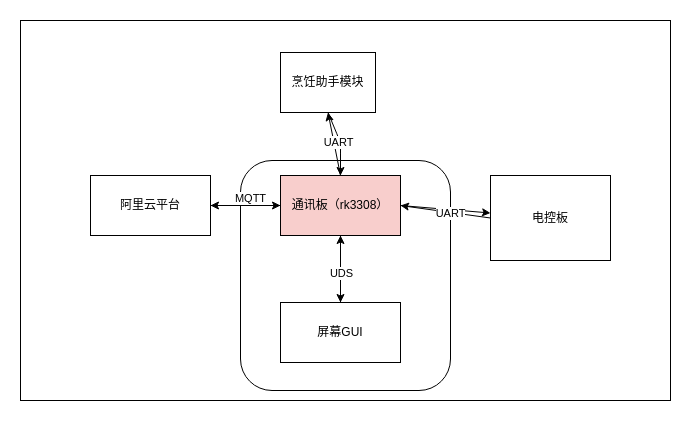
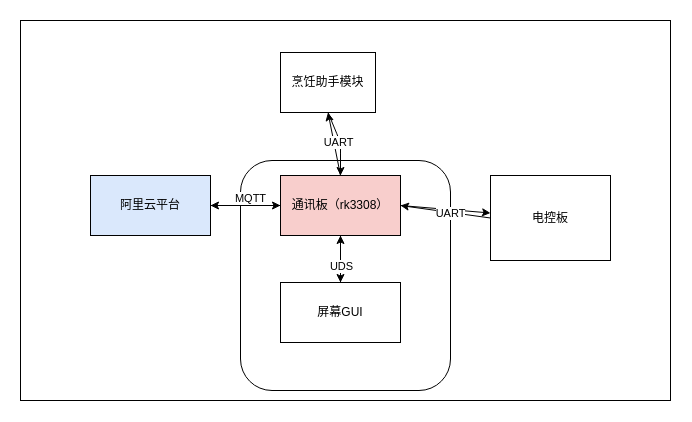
  <mxCell id="0" />
  <mxCell id="1" parent="0" />
  <mxCell id="2" value="" style="rounded=0;whiteSpace=wrap;html=1;fillColor=#FFFFFF;strokeColor=#000000;" parent="1" vertex="1"><mxGeometry x="20" y="20" width="650" height="380" as="geometry" /></mxCell>
  <mxCell id="3" value="" style="rounded=1;whiteSpace=wrap;html=1;fillColor=#FFFFFF;strokeColor=#000000;" vertex="1" parent="1"><mxGeometry x="240" y="160" width="210" height="230" as="geometry" /></mxCell>
  <mxCell id="4" style="edgeStyle=none;html=1;exitX=0.5;exitY=1;exitDx=0;exitDy=0;strokeColor=#000000;" parent="1" source="8" target="17" edge="1"><mxGeometry relative="1" as="geometry" /></mxCell>
  <mxCell id="5" style="edgeStyle=none;html=1;exitX=1;exitY=0.5;exitDx=0;exitDy=0;strokeColor=#000000;" parent="1" source="8" target="11" edge="1"><mxGeometry relative="1" as="geometry" /></mxCell>
  <mxCell id="6" style="edgeStyle=none;html=1;exitX=0.5;exitY=0;exitDx=0;exitDy=0;entryX=0.5;entryY=1;entryDx=0;entryDy=0;strokeColor=#000000;" parent="1" source="8" target="14" edge="1"><mxGeometry relative="1" as="geometry" /></mxCell>
  <mxCell id="7" style="edgeStyle=none;html=1;exitX=0;exitY=0.5;exitDx=0;exitDy=0;entryX=1;entryY=0.5;entryDx=0;entryDy=0;strokeColor=#000000;" parent="1" source="8" target="20" edge="1"><mxGeometry relative="1" as="geometry" /></mxCell>
  <mxCell id="8" value="通讯板（rk3308）" style="rounded=0;whiteSpace=wrap;html=1;strokeColor=#000000;fillColor=#f8cecc;fontColor=#000000;" parent="1" vertex="1"><mxGeometry x="280" y="175" width="120" height="60" as="geometry" /></mxCell>
  <mxCell id="9" style="edgeStyle=none;html=1;exitX=0;exitY=0.5;exitDx=0;exitDy=0;entryX=1;entryY=0.5;entryDx=0;entryDy=0;strokeColor=#000000;" parent="1" source="11" target="8" edge="1"><mxGeometry relative="1" as="geometry" /></mxCell>
  <mxCell id="10" value="UART" style="edgeLabel;html=1;align=center;verticalAlign=middle;resizable=0;points=[];" parent="9" vertex="1" connectable="0"><mxGeometry x="-0.218" relative="1" as="geometry"><mxPoint x="-5" as="offset" /></mxGeometry></mxCell>
  <mxCell id="11" value="电控板" style="rounded=0;whiteSpace=wrap;html=1;strokeColor=#000000;fillColor=#FFFFFF;fontColor=#000000;" parent="1" vertex="1"><mxGeometry x="490" y="175" width="120" height="85" as="geometry" /></mxCell>
  <mxCell id="12" style="edgeStyle=none;html=1;exitX=0.5;exitY=1;exitDx=0;exitDy=0;strokeColor=#000000;" parent="1" source="14" target="8" edge="1"><mxGeometry relative="1" as="geometry"><Array as="points"><mxPoint x="340" y="142" /><mxPoint x="340" y="152" /></Array></mxGeometry></mxCell>
  <mxCell id="13" value="UART" style="edgeLabel;html=1;align=center;verticalAlign=middle;resizable=0;points=[];" parent="12" vertex="1" connectable="0"><mxGeometry x="-0.237" relative="1" as="geometry"><mxPoint y="6" as="offset" /></mxGeometry></mxCell>
  <mxCell id="14" value="烹饪助手模块" style="rounded=0;whiteSpace=wrap;html=1;strokeColor=#000000;fillColor=#FFFFFF;fontColor=#000000;" parent="1" vertex="1"><mxGeometry x="280" y="52" width="95" height="60" as="geometry" /></mxCell>
  <mxCell id="15" style="edgeStyle=none;html=1;exitX=0.5;exitY=0;exitDx=0;exitDy=0;strokeColor=#000000;" parent="1" source="17" target="8" edge="1"><mxGeometry relative="1" as="geometry" /></mxCell>
  <mxCell id="16" value="UDS" style="edgeLabel;html=1;align=center;verticalAlign=middle;resizable=0;points=[];" parent="15" vertex="1" connectable="0"><mxGeometry x="0.307" y="-1" relative="1" as="geometry"><mxPoint x="-1" y="14" as="offset" /></mxGeometry></mxCell>
- <mxCell id="17" value="屏幕GUI" style="rounded=0;whiteSpace=wrap;html=1;strokeColor=#000000;fillColor=#FFFFFF;fontColor=#000000;" parent="1" vertex="1"><mxGeometry x="280" y="302" width="120" height="60" as="geometry" /></mxCell>
+ <mxCell id="17" value="屏幕GUI" style="rounded=0;whiteSpace=wrap;html=1;strokeColor=#000000;fillColor=#FFFFFF;fontColor=#000000;" parent="1" vertex="1"><mxGeometry x="280" y="282" width="120" height="60" as="geometry" /></mxCell>
  <mxCell id="18" style="edgeStyle=none;html=1;exitX=1;exitY=0.5;exitDx=0;exitDy=0;entryX=0;entryY=0.5;entryDx=0;entryDy=0;strokeColor=#000000;" parent="1" source="20" target="8" edge="1"><mxGeometry relative="1" as="geometry" /></mxCell>
  <mxCell id="19" value="MQTT" style="edgeLabel;html=1;align=center;verticalAlign=middle;resizable=0;points=[];" parent="18" vertex="1" connectable="0"><mxGeometry x="0.1" y="1" relative="1" as="geometry"><mxPoint y="-7" as="offset" /></mxGeometry></mxCell>
- <mxCell id="20" value="阿里云平台" style="rounded=0;whiteSpace=wrap;html=1;strokeColor=#000000;fillColor=#FFFFFF;fontColor=#000000;" parent="1" vertex="1"><mxGeometry x="90" y="175" width="120" height="60" as="geometry" /></mxCell>
+ <mxCell id="20" value="阿里云平台" style="rounded=0;whiteSpace=wrap;html=1;strokeColor=#000000;fillColor=#dae8fc;fontColor=#000000;" parent="1" vertex="1"><mxGeometry x="90" y="175" width="120" height="60" as="geometry" /></mxCell>
